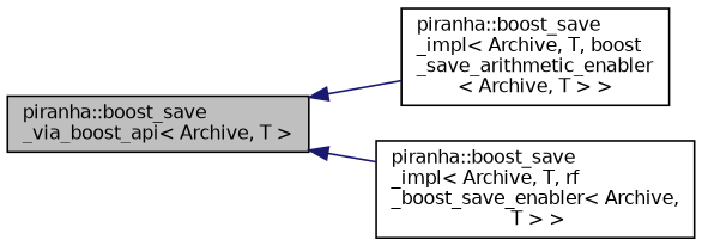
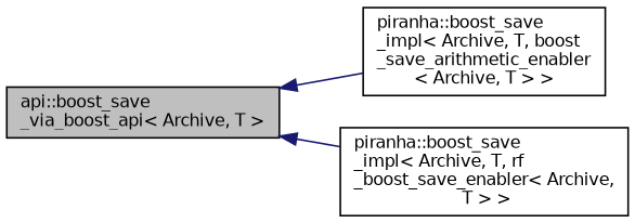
  digraph {
    rankdir=LR
    node [color=black fillcolor=white fontname=Helvetica fontsize=10 shape=record style=filled]
    edge [color=midnightblue dir=back fontname=Helvetica fontsize=10 labelfontname=Helvetica labelfontsize=10 style=solid]
-   n1 [fillcolor=grey75 fontcolor=black height=0.2 label="piranha::boost_save\l_via_boost_api\< Archive, T \>" width=0.4]
+   n1 [fillcolor=grey75 fontcolor=black height=0.2 label="api::boost_save\l_via_boost_api\< Archive, T \>" width=0.4]
    n2 [height=0.2 label="piranha::boost_save\l_impl\< Archive, T, boost\l_save_arithmetic_enabler\l\< Archive, T \> \>" width=0.4]
    n3 [height=0.2 label="piranha::boost_save\l_impl\< Archive, T, rf\l_boost_save_enabler\< Archive,\l T \> \>" width=0.4]
    n1 -> n2
    n1 -> n3
  }
